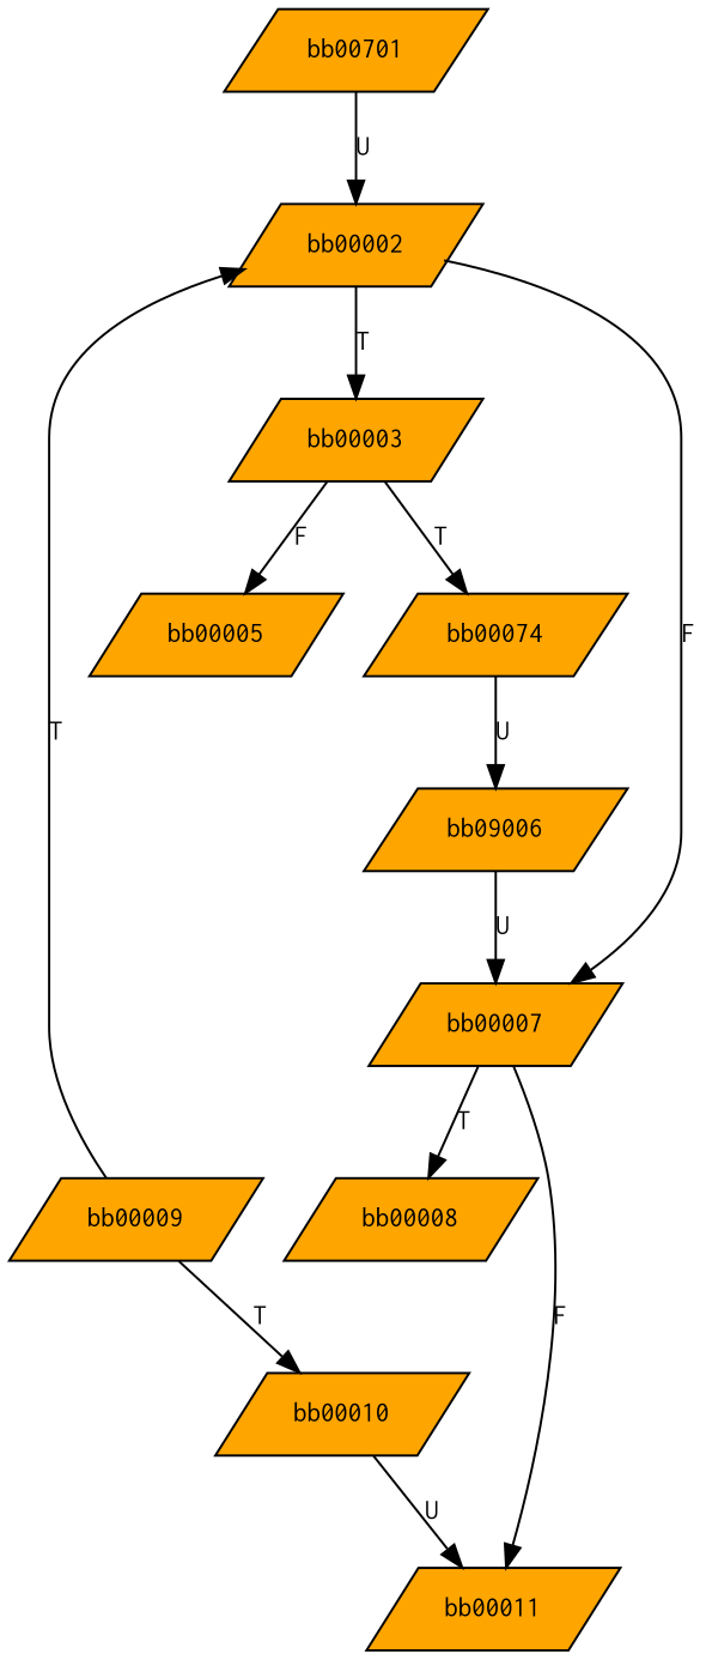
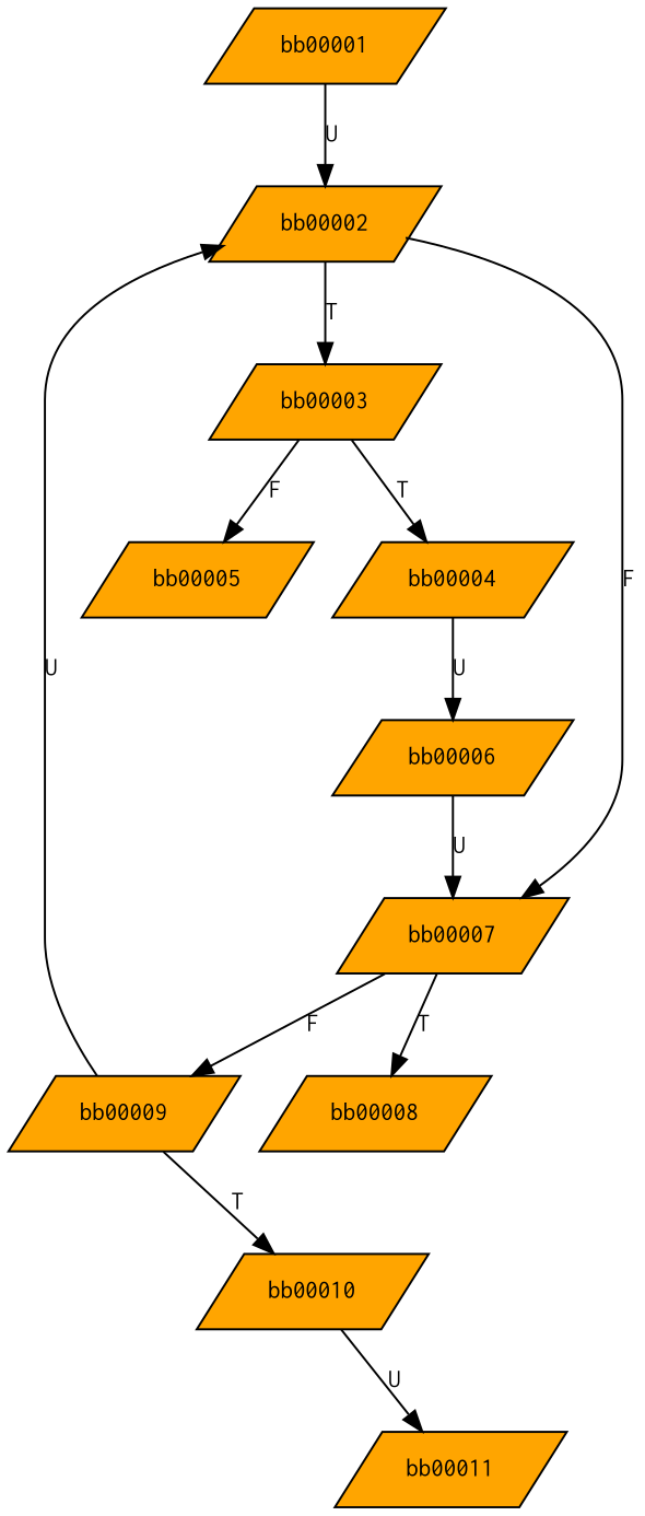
  digraph {
    nodesep=0.175
    rankdir=TB
    node [argix=-1 dataspec=na fillcolor=orange fontname=Courier fontsize=12 ntype="node" shape=parallelogram style=filled]
    edge [argix=-1 dataspec=u1 etype=U fontname=Courier fontsize=12 order=0]
-   n1 [label=bb00701]
+   n1 [label=bb00001]
    n2 [label=bb00002]
    n3 [label=bb00003]
    n4 [label=bb00007]
-   n5 [label=bb00074]
+   n5 [label=bb00004]
    n6 [label=bb00005]
    n7 [label=bb00008]
    n8 [label=bb00009]
-   n9 [label=bb09006]
+   n9 [label=bb00006]
    n10 [label=bb00010]
    n11 [label=bb00011]
    n1 -> n2 [label=U]
    n2 -> n3 [etype=T label=T]
    n2 -> n4 [etype=F label=F]
    n3 -> n5 [etype=T label=T]
    n3 -> n6 [etype=F label=F]
    n4 -> n7 [etype=T label=T]
-   n4 -> n11 [etype=F label=F]
+   n4 -> n8 [etype=F label=F]
    n5 -> n9 [label=U]
-   n8 -> n2 [etype=T label=T]
+   n8 -> n2 [etype=T label=U]
    n8 -> n10 [etype=F label=T]
    n9 -> n4 [label=U]
    n10 -> n11 [label=U]
  }
